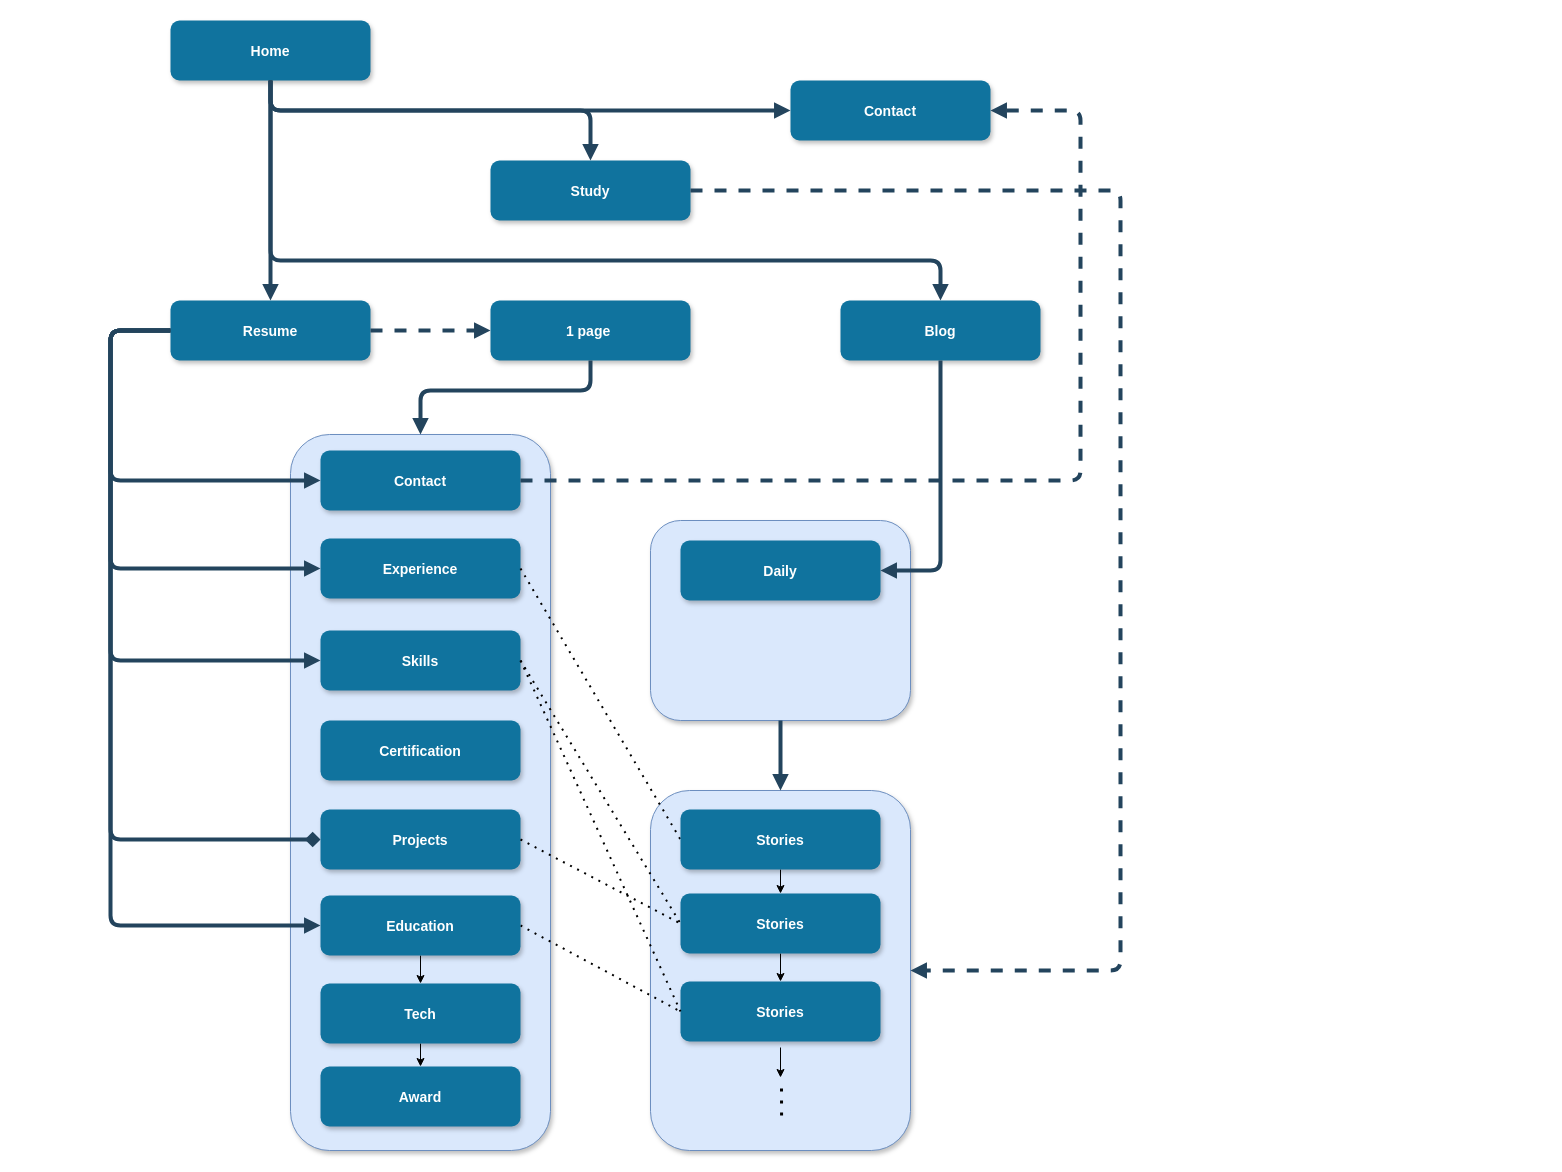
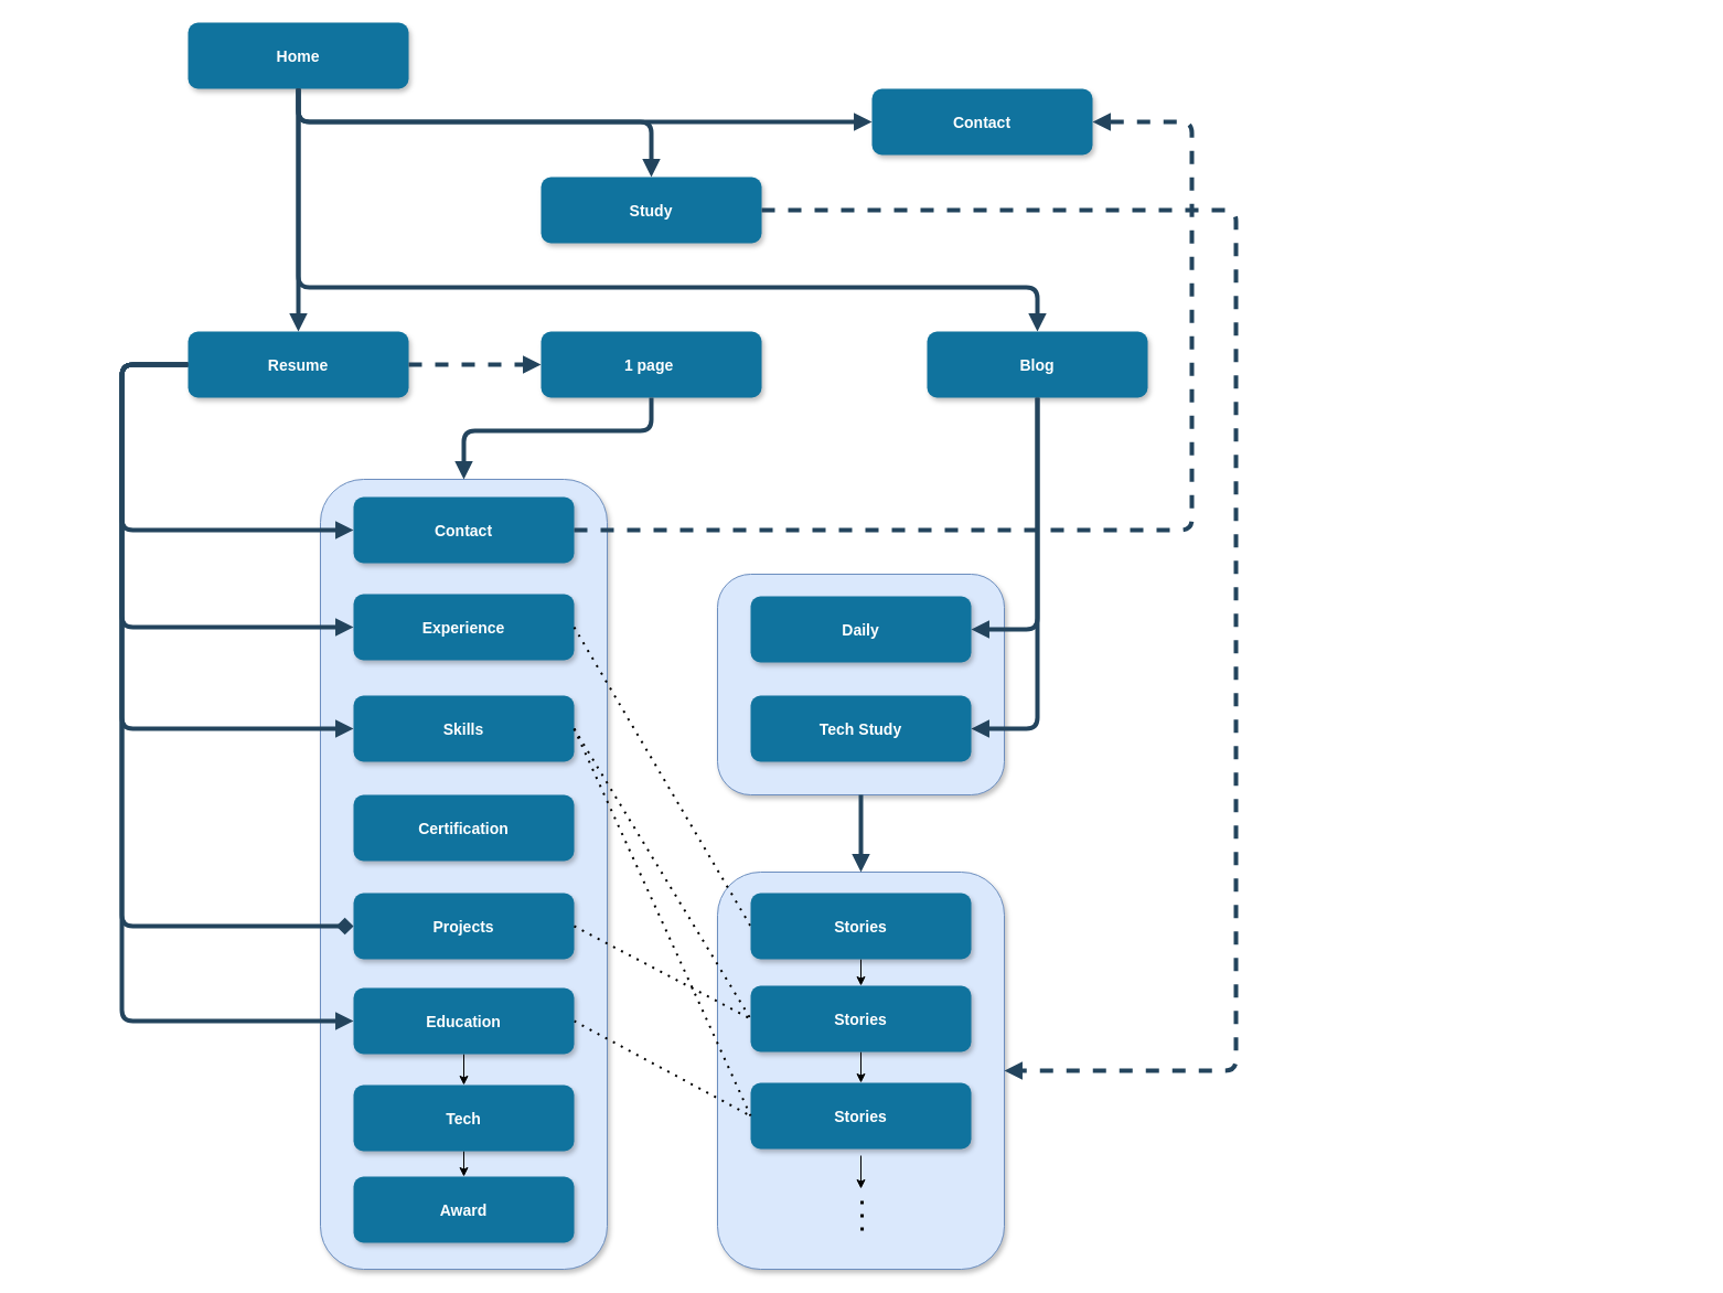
  <mxCell id="0" />
  <mxCell id="1" parent="0" />
  <mxCell id="2" value="" style="rounded=1;fillColor=#dae8fc;strokeColor=#6c8ebf;shadow=1;fontStyle=1;fontSize=14;" vertex="1" parent="1"><mxGeometry x="650" y="790" width="260" height="360" as="geometry" /></mxCell>
  <mxCell id="3" value="" style="rounded=1;fillColor=#dae8fc;strokeColor=#6c8ebf;shadow=1;fontStyle=1;fontSize=14;" parent="1" vertex="1"><mxGeometry x="290" y="434" width="260" height="716" as="geometry" /></mxCell>
  <mxCell id="4" value="" style="rounded=1;fillColor=#dae8fc;strokeColor=#6c8ebf;shadow=1;fontStyle=1;fontSize=14;" parent="1" vertex="1"><mxGeometry x="650" y="520" width="260" height="200" as="geometry" /></mxCell>
  <mxCell id="5" value="Home" style="rounded=1;fillColor=#10739E;strokeColor=none;shadow=1;gradientColor=none;fontStyle=1;fontColor=#FFFFFF;fontSize=14;" parent="1" vertex="1"><mxGeometry x="170" y="20" width="200" height="60" as="geometry" /></mxCell>
  <mxCell id="6" value="Experience" style="rounded=1;fillColor=#10739E;strokeColor=none;shadow=1;gradientColor=none;fontStyle=1;fontColor=#FFFFFF;fontSize=14;" parent="1" vertex="1"><mxGeometry x="320" y="538" width="200" height="60" as="geometry" /></mxCell>
  <mxCell id="7" value="Skills" style="rounded=1;fillColor=#10739E;strokeColor=none;shadow=1;gradientColor=none;fontStyle=1;fontColor=#FFFFFF;fontSize=14;" parent="1" vertex="1"><mxGeometry x="320" y="630" width="200" height="60" as="geometry" /></mxCell>
  <mxCell id="8" value="Projects" style="rounded=1;fillColor=#10739E;strokeColor=none;shadow=1;gradientColor=none;fontStyle=1;fontColor=#FFFFFF;fontSize=14;" parent="1" vertex="1"><mxGeometry x="320" y="809" width="200" height="60" as="geometry" /></mxCell>
  <mxCell id="9" value="Contact" style="rounded=1;fillColor=#10739E;strokeColor=none;shadow=1;gradientColor=none;fontStyle=1;fontColor=#FFFFFF;fontSize=14;" parent="1" vertex="1"><mxGeometry x="320" y="450" width="200" height="60" as="geometry" /></mxCell>
  <mxCell id="10" value="" style="edgeStyle=elbowEdgeStyle;elbow=vertical;strokeWidth=4;endArrow=block;endFill=1;fontStyle=1;strokeColor=#23445D;exitX=0;exitY=0.5;exitDx=0;exitDy=0;entryX=0;entryY=0.5;entryDx=0;entryDy=0;" parent="1" source="15" target="6" edge="1"><mxGeometry x="22" y="165.5" width="100" height="100" as="geometry"><mxPoint x="642" y="335.5" as="sourcePoint" /><mxPoint x="120" y="500" as="targetPoint" /><Array as="points"><mxPoint x="110" y="420" /><mxPoint x="20" y="460" /><mxPoint x="360" y="340" /><mxPoint x="422" y="485.5" /></Array></mxGeometry></mxCell>
  <mxCell id="11" value="" style="edgeStyle=elbowEdgeStyle;elbow=vertical;strokeWidth=4;endArrow=block;endFill=1;fontStyle=1;strokeColor=#23445D;exitX=0;exitY=0.5;exitDx=0;exitDy=0;entryX=0;entryY=0.5;entryDx=0;entryDy=0;" parent="1" source="15" target="9" edge="1"><mxGeometry x="22" y="165.5" width="100" height="100" as="geometry"><mxPoint x="642" y="335.5" as="sourcePoint" /><mxPoint x="850" y="540" as="targetPoint" /><Array as="points"><mxPoint x="110" y="430" /><mxPoint x="20" y="590" /><mxPoint x="650" y="420" /><mxPoint x="842" y="485.5" /></Array></mxGeometry></mxCell>
  <mxCell id="12" value="" style="edgeStyle=elbowEdgeStyle;elbow=vertical;strokeWidth=4;endArrow=block;endFill=1;fontStyle=1;strokeColor=#23445D;exitX=0;exitY=0.5;exitDx=0;exitDy=0;entryX=0;entryY=0.5;entryDx=0;entryDy=0;" parent="1" source="15" target="7" edge="1"><mxGeometry x="22" y="165.5" width="100" height="100" as="geometry"><mxPoint x="642" y="335.5" as="sourcePoint" /><mxPoint x="140" y="600" as="targetPoint" /><Array as="points"><mxPoint x="110" y="450" /><mxPoint x="20" y="480" /><mxPoint x="310" y="420" /><mxPoint x="522" y="485.5" /></Array></mxGeometry></mxCell>
  <mxCell id="13" value="" style="edgeStyle=elbowEdgeStyle;elbow=vertical;strokeWidth=4;endArrow=diamond;endFill=1;fontStyle=1;strokeColor=#23445D;exitX=0;exitY=0.5;exitDx=0;exitDy=0;entryX=0;entryY=0.5;entryDx=0;entryDy=0;" parent="1" source="15" target="8" edge="1"><mxGeometry x="22" y="165.5" width="100" height="100" as="geometry"><mxPoint x="400" y="310" as="sourcePoint" /><mxPoint x="-8" y="95.5" as="targetPoint" /><Array as="points"><mxPoint x="110" y="500" /><mxPoint x="20" y="570" /><mxPoint x="812" y="485.5" /></Array></mxGeometry></mxCell>
+ <mxCell id="14" value="" style="edgeStyle=elbowEdgeStyle;elbow=vertical;strokeWidth=4;endArrow=block;endFill=1;fontStyle=1;strokeColor=#23445D;startArrow=none;entryX=1;entryY=0.5;entryDx=0;entryDy=0;exitX=0.5;exitY=1;exitDx=0;exitDy=0;" parent="1" source="20" target="23" edge="1"><mxGeometry x="420" y="165.5" width="100" height="100" as="geometry"><mxPoint x="1290" y="260" as="sourcePoint" /><mxPoint x="1460" y="520" as="targetPoint" /><Array as="points"><mxPoint x="920" y="660" /><mxPoint x="1390" y="530" /><mxPoint x="630" y="340" /><mxPoint x="1460" y="330" /><mxPoint x="1240" y="485.5" /></Array></mxGeometry></mxCell>
  <mxCell id="15" value="Resume" style="rounded=1;fillColor=#10739E;strokeColor=none;shadow=1;gradientColor=none;fontStyle=1;fontColor=#FFFFFF;fontSize=14;" parent="1" vertex="1"><mxGeometry x="170" y="300" width="200" height="60" as="geometry" /></mxCell>
  <mxCell id="16" value="" style="edgeStyle=elbowEdgeStyle;elbow=vertical;strokeWidth=4;endArrow=block;endFill=1;fontStyle=1;strokeColor=#23445D;exitX=0.5;exitY=1;exitDx=0;exitDy=0;entryX=0.5;entryY=0;entryDx=0;entryDy=0;" parent="1" source="5" target="15" edge="1"><mxGeometry x="430" y="175.5" width="100" height="100" as="geometry"><mxPoint x="1080" y="320" as="sourcePoint" /><mxPoint x="1470" y="555.5" as="targetPoint" /><Array as="points"><mxPoint x="180" y="240" /><mxPoint x="1470" y="340" /><mxPoint x="1250" y="495.5" /></Array></mxGeometry></mxCell>
  <mxCell id="17" value="" style="edgeStyle=elbowEdgeStyle;elbow=vertical;strokeWidth=4;endArrow=block;endFill=1;fontStyle=1;dashed=1;strokeColor=#23445D;exitX=1;exitY=0.5;exitDx=0;exitDy=0;entryX=0;entryY=0.5;entryDx=0;entryDy=0;" parent="1" source="15" target="18" edge="1"><mxGeometry x="32" y="175.5" width="100" height="100" as="geometry"><mxPoint x="220" y="350" as="sourcePoint" /><mxPoint x="220" y="320" as="targetPoint" /><Array as="points" /></mxGeometry></mxCell>
  <mxCell id="18" value="1 page " style="rounded=1;fillColor=#10739E;strokeColor=none;shadow=1;gradientColor=none;fontStyle=1;fontColor=#FFFFFF;fontSize=14;" parent="1" vertex="1"><mxGeometry x="490" y="300" width="200" height="60" as="geometry" /></mxCell>
  <mxCell id="19" value="" style="edgeStyle=elbowEdgeStyle;elbow=vertical;strokeWidth=4;endArrow=block;endFill=1;fontStyle=1;strokeColor=#23445D;entryX=0.5;entryY=0;entryDx=0;entryDy=0;exitX=0.5;exitY=1;exitDx=0;exitDy=0;" parent="1" source="5" target="20" edge="1"><mxGeometry x="440" y="185.5" width="100" height="100" as="geometry"><mxPoint x="640" y="200" as="sourcePoint" /><mxPoint x="800" y="310" as="targetPoint" /><Array as="points"><mxPoint x="690" y="260" /><mxPoint x="760" y="270" /><mxPoint x="652" y="280" /><mxPoint x="1480" y="350" /><mxPoint x="1260" y="505.5" /></Array></mxGeometry></mxCell>
  <mxCell id="20" value="Blog" style="rounded=1;fillColor=#10739E;strokeColor=none;shadow=1;gradientColor=none;fontStyle=1;fontColor=#FFFFFF;fontSize=14;" parent="1" vertex="1"><mxGeometry x="840" y="300" width="200" height="60" as="geometry" /></mxCell>
  <mxCell id="21" value="" style="edgeStyle=elbowEdgeStyle;elbow=vertical;strokeWidth=4;endArrow=block;endFill=1;fontStyle=1;strokeColor=#23445D;exitX=0;exitY=0.5;exitDx=0;exitDy=0;entryX=0;entryY=0.5;entryDx=0;entryDy=0;" parent="1" source="15" target="40" edge="1"><mxGeometry x="32" y="175.5" width="100" height="100" as="geometry"><mxPoint x="452" y="380" as="sourcePoint" /><mxPoint x="320" y="840" as="targetPoint" /><Array as="points"><mxPoint x="110" y="430" /><mxPoint x="110" y="540" /><mxPoint x="700" y="420" /><mxPoint x="822" y="495.5" /></Array></mxGeometry></mxCell>
  <mxCell id="22" value="Daily" style="rounded=1;fillColor=#10739E;strokeColor=none;shadow=1;gradientColor=none;fontStyle=1;fontColor=#FFFFFF;fontSize=14;" parent="1" vertex="1"><mxGeometry x="680" y="540" width="200" height="60" as="geometry" /></mxCell>
+ <mxCell id="23" value="Tech Study" style="rounded=1;fillColor=#10739E;strokeColor=none;shadow=1;gradientColor=none;fontStyle=1;fontColor=#FFFFFF;fontSize=14;" parent="1" vertex="1"><mxGeometry x="680" y="630" width="200" height="60" as="geometry" /></mxCell>
  <mxCell id="24" value="" style="edgeStyle=elbowEdgeStyle;elbow=vertical;strokeWidth=4;endArrow=block;endFill=1;fontStyle=1;strokeColor=#23445D;startArrow=none;exitX=0.5;exitY=1;exitDx=0;exitDy=0;entryX=1;entryY=0.5;entryDx=0;entryDy=0;" parent="1" source="20" target="22" edge="1"><mxGeometry x="440" y="471" width="100" height="100" as="geometry"><mxPoint x="1150" y="675.5" as="sourcePoint" /><mxPoint x="1060" y="560" as="targetPoint" /><Array as="points"><mxPoint x="920" y="570" /><mxPoint x="960" y="420" /><mxPoint x="1150" y="430" /><mxPoint x="1410" y="835.5" /><mxPoint x="650" y="645.5" /><mxPoint x="1480" y="635.5" /><mxPoint x="1260" y="791" /></Array></mxGeometry></mxCell>
  <mxCell id="25" value="" style="edgeStyle=elbowEdgeStyle;elbow=vertical;strokeWidth=4;endArrow=block;endFill=1;fontStyle=1;strokeColor=#23445D;exitX=0.5;exitY=1;exitDx=0;exitDy=0;entryX=0.5;entryY=0;entryDx=0;entryDy=0;" parent="1" source="18" target="3" edge="1"><mxGeometry x="32" y="175.5" width="100" height="100" as="geometry"><mxPoint x="180" y="340" as="sourcePoint" /><mxPoint x="420" y="420" as="targetPoint" /><Array as="points"><mxPoint x="510" y="390" /><mxPoint x="30" y="470" /><mxPoint x="370" y="350" /><mxPoint x="432" y="495.5" /></Array></mxGeometry></mxCell>
  <mxCell id="26" value="" style="endArrow=none;dashed=1;html=1;dashPattern=1 3;strokeWidth=2;rounded=0;exitX=1;exitY=0.5;exitDx=0;exitDy=0;entryX=0;entryY=0.5;entryDx=0;entryDy=0;" parent="1" source="6" target="43" edge="1"><mxGeometry width="50" height="50" relative="1" as="geometry"><mxPoint x="550" y="530" as="sourcePoint" /><mxPoint x="600" y="480" as="targetPoint" /></mxGeometry></mxCell>
  <mxCell id="27" value="" style="endArrow=none;dashed=1;html=1;dashPattern=1 3;strokeWidth=2;rounded=0;exitX=1;exitY=0.5;exitDx=0;exitDy=0;entryX=0;entryY=0.5;entryDx=0;entryDy=0;" parent="1" source="7" target="45" edge="1"><mxGeometry width="50" height="50" relative="1" as="geometry"><mxPoint x="550" y="530" as="sourcePoint" /><mxPoint x="600" y="480" as="targetPoint" /></mxGeometry></mxCell>
  <mxCell id="28" value="" style="endArrow=none;dashed=1;html=1;dashPattern=1 3;strokeWidth=2;rounded=0;exitX=1;exitY=0.5;exitDx=0;exitDy=0;entryX=0;entryY=0.5;entryDx=0;entryDy=0;" parent="1" source="8" target="45" edge="1"><mxGeometry width="50" height="50" relative="1" as="geometry"><mxPoint x="550" y="530" as="sourcePoint" /><mxPoint x="600" y="480" as="targetPoint" /></mxGeometry></mxCell>
  <mxCell id="29" value="" style="endArrow=none;dashed=1;html=1;dashPattern=1 3;strokeWidth=2;rounded=0;entryX=0;entryY=0.5;entryDx=0;entryDy=0;exitX=1;exitY=0.5;exitDx=0;exitDy=0;" parent="1" source="40" target="47" edge="1"><mxGeometry width="50" height="50" relative="1" as="geometry"><mxPoint x="640" y="850" as="sourcePoint" /><mxPoint x="740" y="450" as="targetPoint" /></mxGeometry></mxCell>
  <mxCell id="30" value="Study" style="rounded=1;fillColor=#10739E;strokeColor=none;shadow=1;gradientColor=none;fontStyle=1;fontColor=#FFFFFF;fontSize=14;" parent="1" vertex="1"><mxGeometry x="490" y="160" width="200" height="60" as="geometry" /></mxCell>
  <mxCell id="31" value="" style="edgeStyle=elbowEdgeStyle;elbow=vertical;strokeWidth=4;endArrow=block;endFill=1;fontStyle=1;dashed=1;strokeColor=#23445D;exitX=1;exitY=0.5;exitDx=0;exitDy=0;entryX=1;entryY=0.5;entryDx=0;entryDy=0;" parent="1" source="30" target="2" edge="1"><mxGeometry x="792" y="65.5" width="100" height="100" as="geometry"><mxPoint x="1130" y="220" as="sourcePoint" /><mxPoint x="1250" y="220" as="targetPoint" /><Array as="points"><mxPoint x="1120" y="580" /><mxPoint x="1130" y="530" /><mxPoint x="700" y="230" /><mxPoint x="710" y="240" /><mxPoint x="1000" y="230" /><mxPoint x="1210" y="250" /><mxPoint x="910" y="250" /><mxPoint x="1090" y="250" /><mxPoint x="790" y="230" /><mxPoint x="1080" y="310" /><mxPoint x="1130" y="560" /></Array></mxGeometry></mxCell>
  <mxCell id="32" value="Contact" style="rounded=1;fillColor=#10739E;strokeColor=none;shadow=1;gradientColor=none;fontStyle=1;fontColor=#FFFFFF;fontSize=14;" parent="1" vertex="1"><mxGeometry x="790" y="80" width="200" height="60" as="geometry" /></mxCell>
  <mxCell id="33" value="" style="edgeStyle=elbowEdgeStyle;elbow=vertical;strokeWidth=4;endArrow=block;endFill=1;fontStyle=1;dashed=1;strokeColor=#23445D;entryX=1;entryY=0.5;entryDx=0;entryDy=0;exitX=1;exitY=0.5;exitDx=0;exitDy=0;" parent="1" source="9" target="32" edge="1"><mxGeometry x="802" y="75.5" width="100" height="100" as="geometry"><mxPoint x="670" y="800" as="sourcePoint" /><mxPoint x="790" y="490" as="targetPoint" /><Array as="points"><mxPoint x="1080" y="500" /><mxPoint x="940" y="860" /><mxPoint x="1010" y="240" /><mxPoint x="1220" y="260" /><mxPoint x="920" y="260" /><mxPoint x="1100" y="260" /><mxPoint x="800" y="240" /><mxPoint x="1090" y="320" /><mxPoint x="1140" y="570" /></Array></mxGeometry></mxCell>
  <mxCell id="34" value="" style="edgeStyle=elbowEdgeStyle;elbow=vertical;strokeWidth=4;endArrow=block;endFill=1;fontStyle=1;strokeColor=#23445D;exitX=0.5;exitY=1;exitDx=0;exitDy=0;entryX=0.5;entryY=0;entryDx=0;entryDy=0;" parent="1" source="5" target="30" edge="1"><mxGeometry x="490" y="-20" width="100" height="100" as="geometry"><mxPoint x="320" y="-10" as="sourcePoint" /><mxPoint x="730" y="90" as="targetPoint" /><Array as="points"><mxPoint x="520" y="110" /><mxPoint x="810" y="64.5" /><mxPoint x="702" y="74.5" /><mxPoint x="1530" y="144.5" /><mxPoint x="1310" y="300" /></Array></mxGeometry></mxCell>
  <mxCell id="35" value="" style="edgeStyle=elbowEdgeStyle;elbow=vertical;strokeWidth=4;endArrow=block;endFill=1;fontStyle=1;strokeColor=#23445D;entryX=0;entryY=0.5;entryDx=0;entryDy=0;exitX=0.5;exitY=1;exitDx=0;exitDy=0;" parent="1" source="5" target="32" edge="1"><mxGeometry x="500" y="-10" width="100" height="100" as="geometry"><mxPoint x="560" y="60" as="sourcePoint" /><mxPoint x="590" y="145.5" as="targetPoint" /><Array as="points"><mxPoint x="590" y="110" /><mxPoint x="820" y="74.5" /><mxPoint x="712" y="84.5" /><mxPoint x="1540" y="154.5" /><mxPoint x="1320" y="310" /></Array></mxGeometry></mxCell>
  <mxCell id="36" style="edgeStyle=orthogonalEdgeStyle;rounded=0;orthogonalLoop=1;jettySize=auto;html=1;" parent="1" source="37" target="38" edge="1"><mxGeometry relative="1" as="geometry" /></mxCell>
  <mxCell id="37" value="Tech" style="rounded=1;fillColor=#10739E;strokeColor=none;shadow=1;gradientColor=none;fontStyle=1;fontColor=#FFFFFF;fontSize=14;" parent="1" vertex="1"><mxGeometry x="320" y="983" width="200" height="60" as="geometry" /></mxCell>
  <mxCell id="38" value="Award" style="rounded=1;fillColor=#10739E;strokeColor=none;shadow=1;gradientColor=none;fontStyle=1;fontColor=#FFFFFF;fontSize=14;" parent="1" vertex="1"><mxGeometry x="320" y="1066" width="200" height="60" as="geometry" /></mxCell>
  <mxCell id="39" style="edgeStyle=orthogonalEdgeStyle;rounded=0;orthogonalLoop=1;jettySize=auto;html=1;exitX=0.5;exitY=1;exitDx=0;exitDy=0;entryX=0.5;entryY=0;entryDx=0;entryDy=0;" parent="1" source="40" target="37" edge="1"><mxGeometry relative="1" as="geometry" /></mxCell>
  <mxCell id="40" value="Education" style="rounded=1;fillColor=#10739E;strokeColor=none;shadow=1;gradientColor=none;fontStyle=1;fontColor=#FFFFFF;fontSize=14;" parent="1" vertex="1"><mxGeometry x="320" y="895" width="200" height="60" as="geometry" /></mxCell>
  <mxCell id="41" value="Certification" style="rounded=1;fillColor=#10739E;strokeColor=none;shadow=1;gradientColor=none;fontStyle=1;fontColor=#FFFFFF;fontSize=14;" vertex="1" parent="1"><mxGeometry x="320" y="720" width="200" height="60" as="geometry" /></mxCell>
  <mxCell id="42" style="edgeStyle=orthogonalEdgeStyle;rounded=0;orthogonalLoop=1;jettySize=auto;html=1;exitX=0.5;exitY=1;exitDx=0;exitDy=0;entryX=0.5;entryY=0;entryDx=0;entryDy=0;" edge="1" parent="1" source="43" target="45"><mxGeometry relative="1" as="geometry" /></mxCell>
  <mxCell id="43" value="Stories" style="rounded=1;fillColor=#10739E;strokeColor=none;shadow=1;gradientColor=none;fontStyle=1;fontColor=#FFFFFF;fontSize=14;" vertex="1" parent="1"><mxGeometry x="680" y="809" width="200" height="60" as="geometry" /></mxCell>
  <mxCell id="44" style="edgeStyle=orthogonalEdgeStyle;rounded=0;orthogonalLoop=1;jettySize=auto;html=1;exitX=0.5;exitY=1;exitDx=0;exitDy=0;entryX=0.5;entryY=0;entryDx=0;entryDy=0;" edge="1" parent="1" source="45" target="47"><mxGeometry relative="1" as="geometry" /></mxCell>
  <mxCell id="45" value="Stories" style="rounded=1;fillColor=#10739E;strokeColor=none;shadow=1;gradientColor=none;fontStyle=1;fontColor=#FFFFFF;fontSize=14;" vertex="1" parent="1"><mxGeometry x="680" y="893" width="200" height="60" as="geometry" /></mxCell>
  <mxCell id="46" style="edgeStyle=orthogonalEdgeStyle;rounded=0;orthogonalLoop=1;jettySize=auto;html=1;exitX=0.5;exitY=1;exitDx=0;exitDy=0;" edge="1" parent="1"><mxGeometry relative="1" as="geometry"><mxPoint x="780" y="1077" as="targetPoint" /><mxPoint x="780" y="1047" as="sourcePoint" /></mxGeometry></mxCell>
  <mxCell id="47" value="Stories" style="rounded=1;fillColor=#10739E;strokeColor=none;shadow=1;gradientColor=none;fontStyle=1;fontColor=#FFFFFF;fontSize=14;" vertex="1" parent="1"><mxGeometry x="680" y="981" width="200" height="60" as="geometry" /></mxCell>
  <mxCell id="48" value="" style="edgeStyle=elbowEdgeStyle;elbow=vertical;strokeWidth=4;endArrow=block;endFill=1;fontStyle=1;strokeColor=#23445D;exitX=0.5;exitY=1;exitDx=0;exitDy=0;entryX=0.5;entryY=0;entryDx=0;entryDy=0;" edge="1" parent="1" source="4" target="2"><mxGeometry x="802" y="521.5" width="100" height="100" as="geometry"><mxPoint x="1360" y="706" as="sourcePoint" /><mxPoint x="1190" y="780" as="targetPoint" /><Array as="points"><mxPoint x="770" y="750" /><mxPoint x="800" y="816" /><mxPoint x="1140" y="696" /><mxPoint x="1202" y="841.5" /></Array></mxGeometry></mxCell>
  <mxCell id="49" value="" style="endArrow=none;dashed=1;html=1;dashPattern=1 3;strokeWidth=3;rounded=0;exitX=1;exitY=0.5;exitDx=0;exitDy=0;entryX=0.458;entryY=0.972;entryDx=0;entryDy=0;entryPerimeter=0;" edge="1" parent="1"><mxGeometry width="50" height="50" relative="1" as="geometry"><mxPoint x="781" y="1088" as="sourcePoint" /><mxPoint x="781.08" y="1115.92" as="targetPoint" /></mxGeometry></mxCell>
  <mxCell id="50" value="" style="endArrow=none;dashed=1;html=1;dashPattern=1 3;strokeWidth=2;rounded=0;exitX=1;exitY=0.5;exitDx=0;exitDy=0;entryX=0;entryY=0.5;entryDx=0;entryDy=0;" edge="1" parent="1" source="7" target="47"><mxGeometry width="50" height="50" relative="1" as="geometry"><mxPoint x="530" y="670" as="sourcePoint" /><mxPoint x="690" y="933" as="targetPoint" /></mxGeometry></mxCell>
